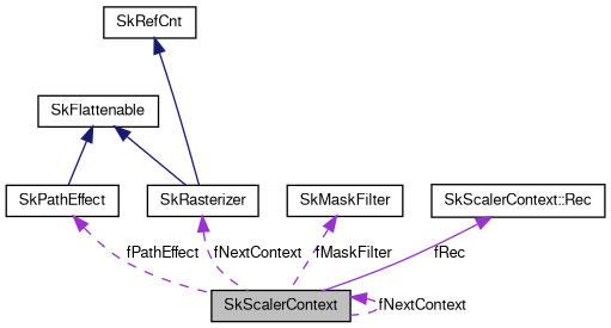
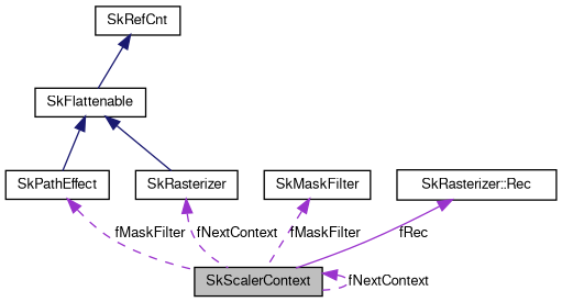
  digraph {
    node [color=black fillcolor=white fontname=FreeSans fontsize=10 shape=record style=filled]
    edge [color=darkorchid3 dir=back fontname=FreeSans fontsize=10 labelfontname=FreeSans labelfontsize=10 style=dashed]
    n1 [fillcolor=grey75 fontcolor=black height=0.2 label=SkScalerContext width=0.4]
    n2 [height=0.2 label=SkPathEffect width=0.4]
    n3 [height=0.2 label=SkFlattenable width=0.4]
    n4 [height=0.2 label=SkRasterizer width=0.4]
    n5 [height=0.2 label=SkMaskFilter width=0.4]
    n6 [height=0.2 label=SkRefCnt width=0.4]
-   n7 [height=0.2 label="SkScalerContext::Rec" width=0.4]
+   n7 [height=0.2 label="SkRasterizer::Rec" width=0.4]
    n1 -> n1 [label=fNextContext]
-   n2 -> n1 [label=fPathEffect]
+   n2 -> n1 [label=fMaskFilter]
    n3 -> n2 [color=midnightblue style=solid]
    n3 -> n4 [color=midnightblue style=solid]
    n4 -> n1 [label=fNextContext]
    n5 -> n1 [label=fMaskFilter]
-   n6 -> n4 [color=midnightblue style=solid]
+   n6 -> n3 [color=midnightblue style=solid]
    n7 -> n1 [label=fRec style=solid]
  }
